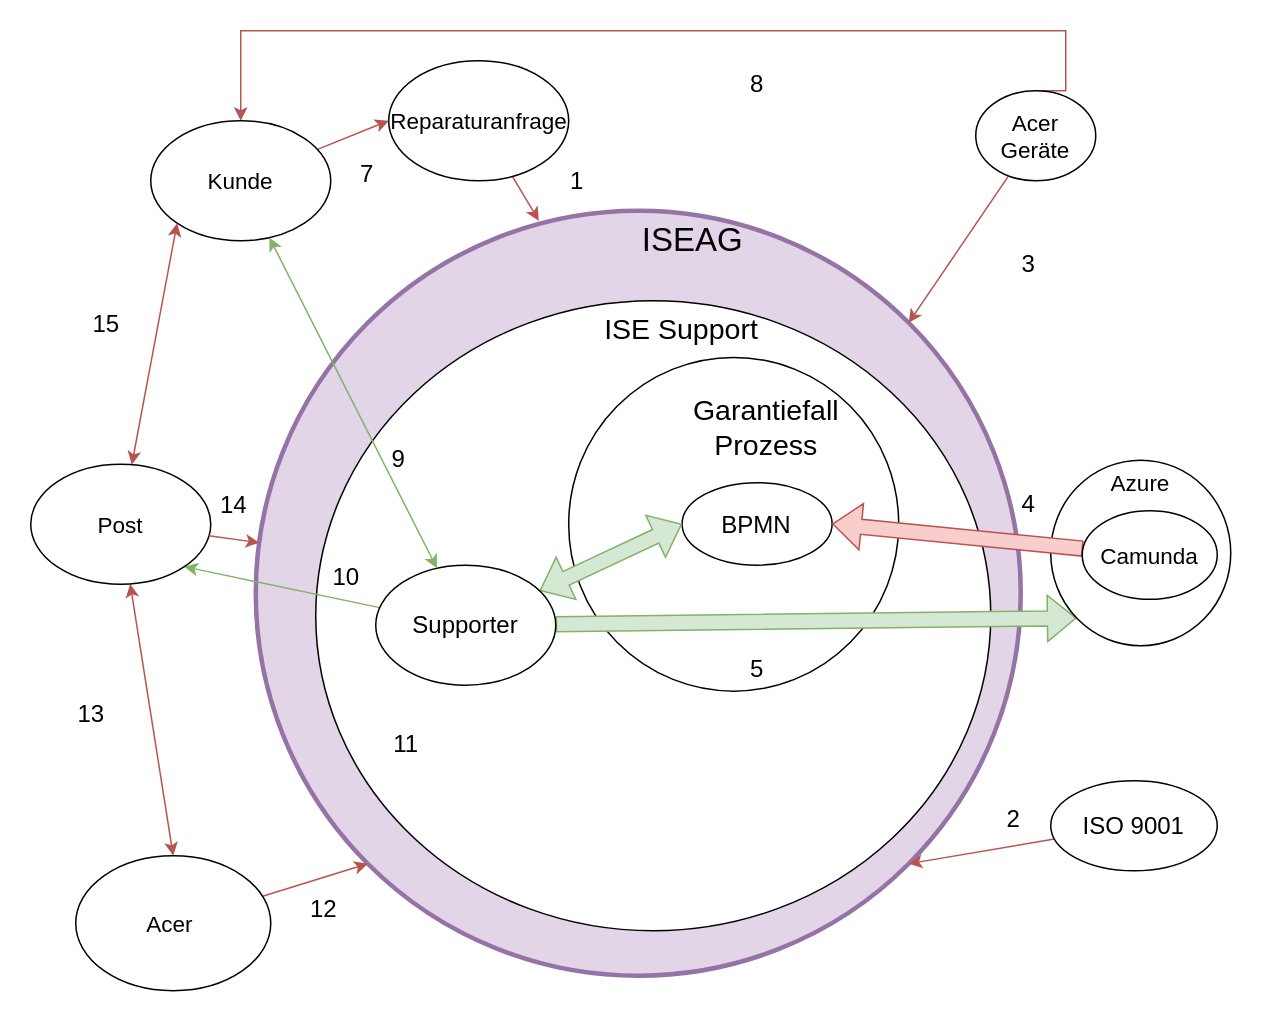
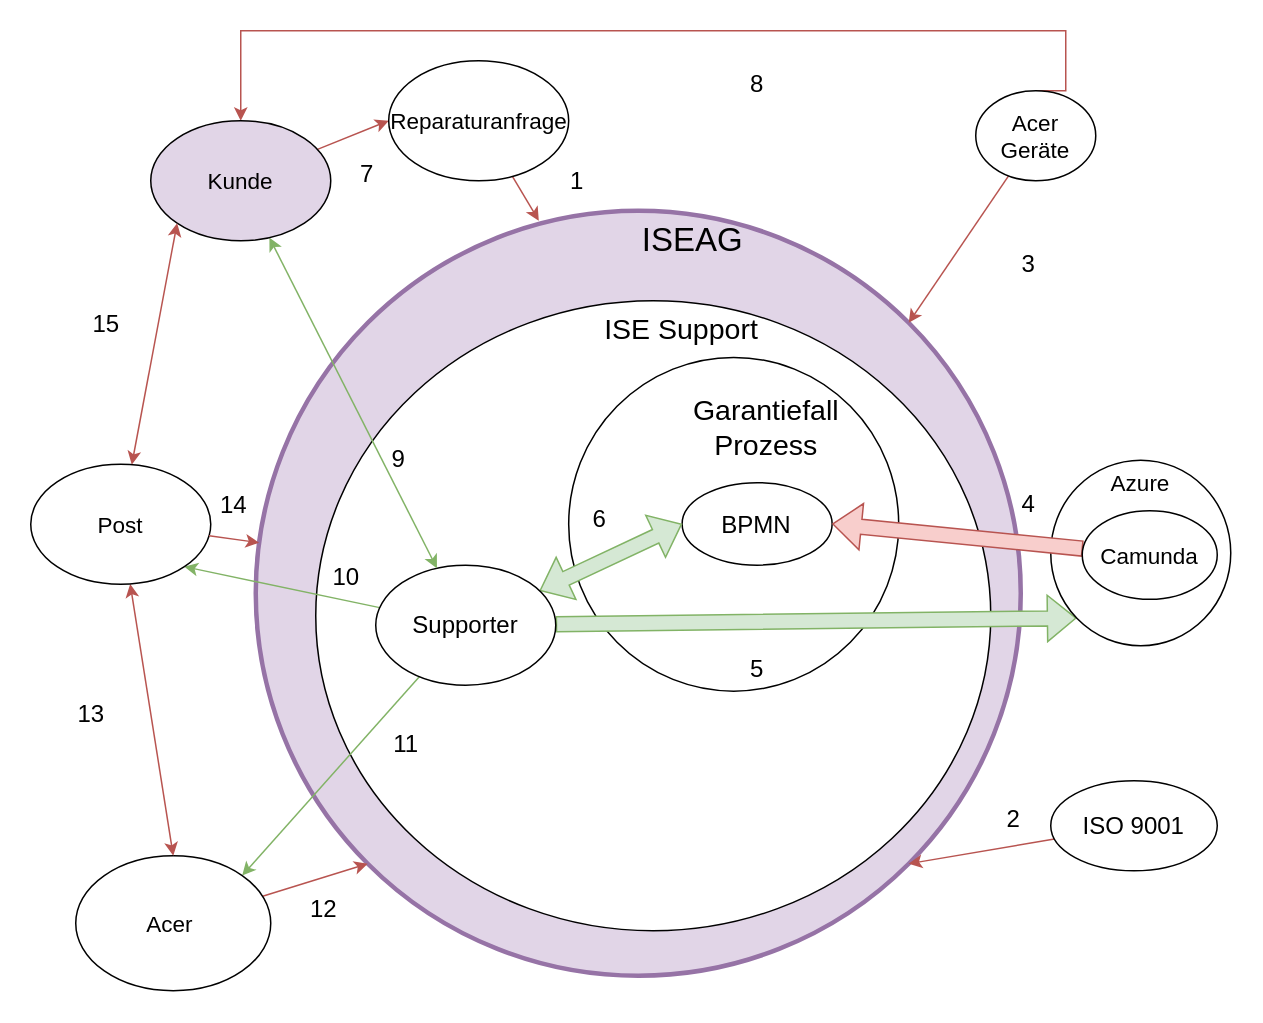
  <mxCell id="0" />
  <mxCell id="1" parent="0" />
  <mxCell id="2" value="" style="ellipse;whiteSpace=wrap;html=1;aspect=fixed;strokeWidth=3;fillColor=#e1d5e7;strokeColor=#9673a6;" parent="1" vertex="1"><mxGeometry x="170" y="140" width="510" height="510" as="geometry" /></mxCell>
  <mxCell id="3" value="&lt;font style=&quot;font-size: 22px;&quot;&gt;ISEAG&lt;/font&gt;" style="text;html=1;strokeColor=none;fillColor=none;align=center;verticalAlign=middle;whiteSpace=wrap;rounded=0;" parent="1" vertex="1"><mxGeometry x="414" y="140" width="95" height="40" as="geometry" /></mxCell>
  <mxCell id="4" value="" style="ellipse;whiteSpace=wrap;html=1;" parent="1" vertex="1"><mxGeometry x="210" y="200" width="450" height="420" as="geometry" /></mxCell>
  <mxCell id="5" value="" style="ellipse;whiteSpace=wrap;html=1;" parent="1" vertex="1"><mxGeometry x="378.63" y="237.75" width="220" height="222.5" as="geometry" /></mxCell>
  <mxCell id="6" value="&lt;font style=&quot;font-size: 19px;&quot;&gt;Garantiefall Prozess&lt;/font&gt;" style="text;html=1;strokeColor=none;fillColor=none;align=center;verticalAlign=middle;whiteSpace=wrap;rounded=0;" parent="1" vertex="1"><mxGeometry x="465.75" y="250" width="88.5" height="70" as="geometry" /></mxCell>
  <mxCell id="7" value="&lt;font style=&quot;font-size: 16px;&quot;&gt;BPMN&lt;/font&gt;" style="ellipse;whiteSpace=wrap;html=1;" parent="1" vertex="1"><mxGeometry x="454.25" y="321.25" width="100" height="55" as="geometry" /></mxCell>
  <mxCell id="8" value="&lt;font style=&quot;font-size: 19px;&quot;&gt;ISE Support&lt;/font&gt;" style="text;html=1;strokeColor=none;fillColor=none;align=center;verticalAlign=middle;whiteSpace=wrap;rounded=0;" parent="1" vertex="1"><mxGeometry x="399" y="190" width="110" height="60" as="geometry" /></mxCell>
  <mxCell id="9" style="rounded=0;orthogonalLoop=1;jettySize=auto;html=1;entryX=1;entryY=1;entryDx=0;entryDy=0;fillColor=#f8cecc;strokeColor=#b85450;" parent="1" source="10" target="2" edge="1"><mxGeometry relative="1" as="geometry" /></mxCell>
  <mxCell id="10" value="&lt;font style=&quot;font-size: 16px;&quot;&gt;ISO 9001&lt;/font&gt;" style="ellipse;whiteSpace=wrap;html=1;" parent="1" vertex="1"><mxGeometry x="700" y="520" width="111" height="60" as="geometry" /></mxCell>
  <mxCell id="11" style="rounded=0;orthogonalLoop=1;jettySize=auto;html=1;entryX=0;entryY=0.5;entryDx=0;entryDy=0;startArrow=classic;startFill=1;fillColor=#d5e8d4;strokeColor=#82b366;shape=flexArrow;" parent="1" source="15" target="7" edge="1"><mxGeometry relative="1" as="geometry" /></mxCell>
  <mxCell id="12" style="rounded=0;orthogonalLoop=1;jettySize=auto;html=1;entryX=0;entryY=1;entryDx=0;entryDy=0;fillColor=#d5e8d4;strokeColor=#82b366;shape=flexArrow;" parent="1" source="15" target="30" edge="1"><mxGeometry relative="1" as="geometry" /></mxCell>
+ <mxCell id="13" style="rounded=0;orthogonalLoop=1;jettySize=auto;html=1;entryX=1;entryY=0;entryDx=0;entryDy=0;fillColor=#d5e8d4;strokeColor=#82b366;" parent="1" source="15" target="23" edge="1"><mxGeometry relative="1" as="geometry" /></mxCell>
  <mxCell id="14" style="rounded=0;orthogonalLoop=1;jettySize=auto;html=1;entryX=1;entryY=1;entryDx=0;entryDy=0;fillColor=#d5e8d4;strokeColor=#82b366;" parent="1" source="15" target="26" edge="1"><mxGeometry relative="1" as="geometry" /></mxCell>
  <mxCell id="15" value="&lt;font style=&quot;font-size: 16px;&quot;&gt;Supporter&lt;/font&gt;" style="ellipse;whiteSpace=wrap;html=1;" parent="1" vertex="1"><mxGeometry x="250" y="376.25" width="120" height="80" as="geometry" /></mxCell>
  <mxCell id="16" style="rounded=0;orthogonalLoop=1;jettySize=auto;html=1;entryX=1;entryY=0;entryDx=0;entryDy=0;fillColor=#f8cecc;strokeColor=#b85450;" parent="1" source="18" target="2" edge="1"><mxGeometry relative="1" as="geometry" /></mxCell>
  <mxCell id="17" style="rounded=0;orthogonalLoop=1;jettySize=auto;html=1;entryX=0.5;entryY=0;entryDx=0;entryDy=0;fillColor=#f8cecc;strokeColor=#b85450;exitX=0.5;exitY=0;exitDx=0;exitDy=0;edgeStyle=orthogonalEdgeStyle;" parent="1" source="18" target="21" edge="1"><mxGeometry relative="1" as="geometry"><Array as="points"><mxPoint x="710" y="20" /><mxPoint x="160" y="20" /></Array></mxGeometry></mxCell>
  <mxCell id="18" value="&lt;font style=&quot;font-size: 15px;&quot;&gt;Acer Geräte&lt;/font&gt;" style="ellipse;whiteSpace=wrap;html=1;" parent="1" vertex="1"><mxGeometry x="650" y="60" width="80" height="60" as="geometry" /></mxCell>
  <mxCell id="19" style="rounded=0;orthogonalLoop=1;jettySize=auto;html=1;fillColor=#d5e8d4;strokeColor=#82b366;startArrow=classic;startFill=1;" parent="1" source="21" target="15" edge="1"><mxGeometry relative="1" as="geometry" /></mxCell>
  <mxCell id="20" style="rounded=0;orthogonalLoop=1;jettySize=auto;html=1;entryX=0;entryY=0.5;entryDx=0;entryDy=0;fillColor=#f8cecc;strokeColor=#b85450;" parent="1" source="21" target="28" edge="1"><mxGeometry relative="1" as="geometry" /></mxCell>
- <mxCell id="21" value="&lt;font style=&quot;font-size: 15px;&quot;&gt;Kunde&lt;/font&gt;" style="ellipse;whiteSpace=wrap;html=1;" parent="1" vertex="1"><mxGeometry x="100" y="80" width="120" height="80" as="geometry" /></mxCell>
+ <mxCell id="21" value="&lt;font style=&quot;font-size: 15px;&quot;&gt;Kunde&lt;/font&gt;" style="ellipse;whiteSpace=wrap;html=1;fillColor=#e1d5e7;" parent="1" vertex="1"><mxGeometry x="100" y="80" width="120" height="80" as="geometry" /></mxCell>
  <mxCell id="22" style="rounded=0;orthogonalLoop=1;jettySize=auto;html=1;entryX=0;entryY=1;entryDx=0;entryDy=0;fillColor=#f8cecc;strokeColor=#b85450;" parent="1" source="23" target="2" edge="1"><mxGeometry relative="1" as="geometry" /></mxCell>
  <mxCell id="23" value="&lt;font style=&quot;font-size: 15px;&quot;&gt;Acer&amp;nbsp;&lt;/font&gt;" style="ellipse;whiteSpace=wrap;html=1;" parent="1" vertex="1"><mxGeometry x="50" y="570" width="130" height="90" as="geometry" /></mxCell>
  <mxCell id="24" style="rounded=0;orthogonalLoop=1;jettySize=auto;html=1;entryX=0;entryY=1;entryDx=0;entryDy=0;fillColor=#f8cecc;strokeColor=#b85450;startArrow=classic;startFill=1;" parent="1" source="26" target="21" edge="1"><mxGeometry relative="1" as="geometry" /></mxCell>
  <mxCell id="25" style="rounded=0;orthogonalLoop=1;jettySize=auto;html=1;entryX=0.5;entryY=0;entryDx=0;entryDy=0;startArrow=classic;startFill=1;fillColor=#f8cecc;strokeColor=#b85450;" parent="1" source="26" target="23" edge="1"><mxGeometry relative="1" as="geometry" /></mxCell>
  <mxCell id="26" value="&lt;font style=&quot;font-size: 15px;&quot;&gt;Post&lt;/font&gt;" style="ellipse;whiteSpace=wrap;html=1;" parent="1" vertex="1"><mxGeometry x="20" y="309" width="120" height="80" as="geometry" /></mxCell>
  <mxCell id="27" style="rounded=0;orthogonalLoop=1;jettySize=auto;html=1;fillColor=#f8cecc;strokeColor=#b85450;entryX=0.37;entryY=0.013;entryDx=0;entryDy=0;entryPerimeter=0;" parent="1" source="28" target="2" edge="1"><mxGeometry relative="1" as="geometry"><mxPoint x="320" y="660" as="targetPoint" /></mxGeometry></mxCell>
  <mxCell id="28" value="&lt;font style=&quot;font-size: 15px;&quot;&gt;Reparaturanfrage&lt;/font&gt;" style="ellipse;whiteSpace=wrap;html=1;" parent="1" vertex="1"><mxGeometry x="258.63" y="40" width="120" height="80" as="geometry" /></mxCell>
  <mxCell id="29" style="rounded=0;orthogonalLoop=1;jettySize=auto;html=1;fillColor=#f8cecc;strokeColor=#b85450;" parent="1" source="26" target="2" edge="1"><mxGeometry relative="1" as="geometry" /></mxCell>
  <mxCell id="30" value="&lt;font style=&quot;font-size: 15px;&quot;&gt;Azure&lt;/font&gt;" style="ellipse;whiteSpace=wrap;html=1;verticalAlign=top;" parent="1" vertex="1"><mxGeometry x="700" y="306.25" width="120" height="123.75" as="geometry" /></mxCell>
  <mxCell id="31" style="rounded=0;orthogonalLoop=1;jettySize=auto;html=1;entryX=1;entryY=0.5;entryDx=0;entryDy=0;fillColor=#f8cecc;strokeColor=#b85450;shape=flexArrow;" parent="1" source="32" target="7" edge="1"><mxGeometry relative="1" as="geometry" /></mxCell>
  <mxCell id="32" value="&lt;font style=&quot;font-size: 15px;&quot;&gt;Camunda&lt;/font&gt;" style="ellipse;whiteSpace=wrap;html=1;" parent="1" vertex="1"><mxGeometry x="721" y="340" width="90" height="59" as="geometry" /></mxCell>
  <mxCell id="33" value="&lt;font style=&quot;font-size: 16px;&quot;&gt;1&lt;/font&gt;" style="text;html=1;align=center;verticalAlign=middle;resizable=0;points=[];autosize=1;strokeColor=none;fillColor=none;" vertex="1" parent="1"><mxGeometry x="369" y="105" width="30" height="30" as="geometry" /></mxCell>
  <mxCell id="34" value="&lt;font style=&quot;font-size: 16px;&quot;&gt;2&lt;/font&gt;" style="text;html=1;align=center;verticalAlign=middle;resizable=0;points=[];autosize=1;strokeColor=none;fillColor=none;" vertex="1" parent="1"><mxGeometry x="660" y="530" width="30" height="30" as="geometry" /></mxCell>
  <mxCell id="35" value="&lt;font style=&quot;font-size: 16px;&quot;&gt;3&lt;/font&gt;" style="text;html=1;align=center;verticalAlign=middle;resizable=0;points=[];autosize=1;strokeColor=none;fillColor=none;" vertex="1" parent="1"><mxGeometry x="670" y="160" width="30" height="30" as="geometry" /></mxCell>
  <mxCell id="36" value="&lt;font style=&quot;font-size: 16px;&quot;&gt;4&lt;/font&gt;" style="text;html=1;align=center;verticalAlign=middle;resizable=0;points=[];autosize=1;strokeColor=none;fillColor=none;" vertex="1" parent="1"><mxGeometry x="670" y="320" width="30" height="30" as="geometry" /></mxCell>
  <mxCell id="37" value="&lt;font style=&quot;font-size: 16px;&quot;&gt;5&lt;/font&gt;" style="text;html=1;align=center;verticalAlign=middle;resizable=0;points=[];autosize=1;strokeColor=none;fillColor=none;" vertex="1" parent="1"><mxGeometry x="489.25" y="430" width="30" height="30" as="geometry" /></mxCell>
+ <mxCell id="38" value="&lt;font style=&quot;font-size: 16px;&quot;&gt;6&lt;/font&gt;" style="text;html=1;align=center;verticalAlign=middle;resizable=0;points=[];autosize=1;strokeColor=none;fillColor=none;" vertex="1" parent="1"><mxGeometry x="384" y="330" width="30" height="30" as="geometry" /></mxCell>
  <mxCell id="39" value="&lt;font style=&quot;font-size: 16px;&quot;&gt;7&lt;/font&gt;" style="text;html=1;align=center;verticalAlign=middle;resizable=0;points=[];autosize=1;strokeColor=none;fillColor=none;" vertex="1" parent="1"><mxGeometry x="228.63" y="100" width="30" height="30" as="geometry" /></mxCell>
  <mxCell id="40" value="&lt;font style=&quot;font-size: 16px;&quot;&gt;8&lt;/font&gt;" style="text;html=1;align=center;verticalAlign=middle;resizable=0;points=[];autosize=1;strokeColor=none;fillColor=none;" vertex="1" parent="1"><mxGeometry x="489.25" y="40" width="30" height="30" as="geometry" /></mxCell>
  <mxCell id="41" value="&lt;font style=&quot;font-size: 16px;&quot;&gt;9&lt;/font&gt;" style="text;html=1;align=center;verticalAlign=middle;resizable=0;points=[];autosize=1;strokeColor=none;fillColor=none;" vertex="1" parent="1"><mxGeometry x="250" y="290" width="30" height="30" as="geometry" /></mxCell>
  <mxCell id="42" value="&lt;font style=&quot;font-size: 16px;&quot;&gt;10&lt;br&gt;&lt;/font&gt;" style="text;html=1;align=center;verticalAlign=middle;resizable=0;points=[];autosize=1;strokeColor=none;fillColor=none;" vertex="1" parent="1"><mxGeometry x="210" y="369" width="40" height="30" as="geometry" /></mxCell>
  <mxCell id="43" value="&lt;span style=&quot;font-size: 16px;&quot;&gt;11&lt;/span&gt;" style="text;html=1;align=center;verticalAlign=middle;resizable=0;points=[];autosize=1;strokeColor=none;fillColor=none;" vertex="1" parent="1"><mxGeometry x="250" y="480" width="40" height="30" as="geometry" /></mxCell>
  <mxCell id="44" value="&lt;font style=&quot;font-size: 16px;&quot;&gt;12&lt;/font&gt;" style="text;html=1;align=center;verticalAlign=middle;resizable=0;points=[];autosize=1;strokeColor=none;fillColor=none;" vertex="1" parent="1"><mxGeometry x="195" y="590" width="40" height="30" as="geometry" /></mxCell>
  <mxCell id="45" value="&lt;font style=&quot;font-size: 16px;&quot;&gt;13&lt;/font&gt;" style="text;html=1;align=center;verticalAlign=middle;resizable=0;points=[];autosize=1;strokeColor=none;fillColor=none;" vertex="1" parent="1"><mxGeometry x="40" y="460.25" width="40" height="30" as="geometry" /></mxCell>
  <mxCell id="46" value="&lt;font style=&quot;font-size: 16px;&quot;&gt;14&lt;/font&gt;" style="text;html=1;align=center;verticalAlign=middle;resizable=0;points=[];autosize=1;strokeColor=none;fillColor=none;" vertex="1" parent="1"><mxGeometry x="135" y="321.25" width="40" height="30" as="geometry" /></mxCell>
  <mxCell id="47" value="&lt;font style=&quot;font-size: 16px;&quot;&gt;15&lt;/font&gt;" style="text;html=1;align=center;verticalAlign=middle;resizable=0;points=[];autosize=1;strokeColor=none;fillColor=none;" vertex="1" parent="1"><mxGeometry x="50" y="200" width="40" height="30" as="geometry" /></mxCell>
